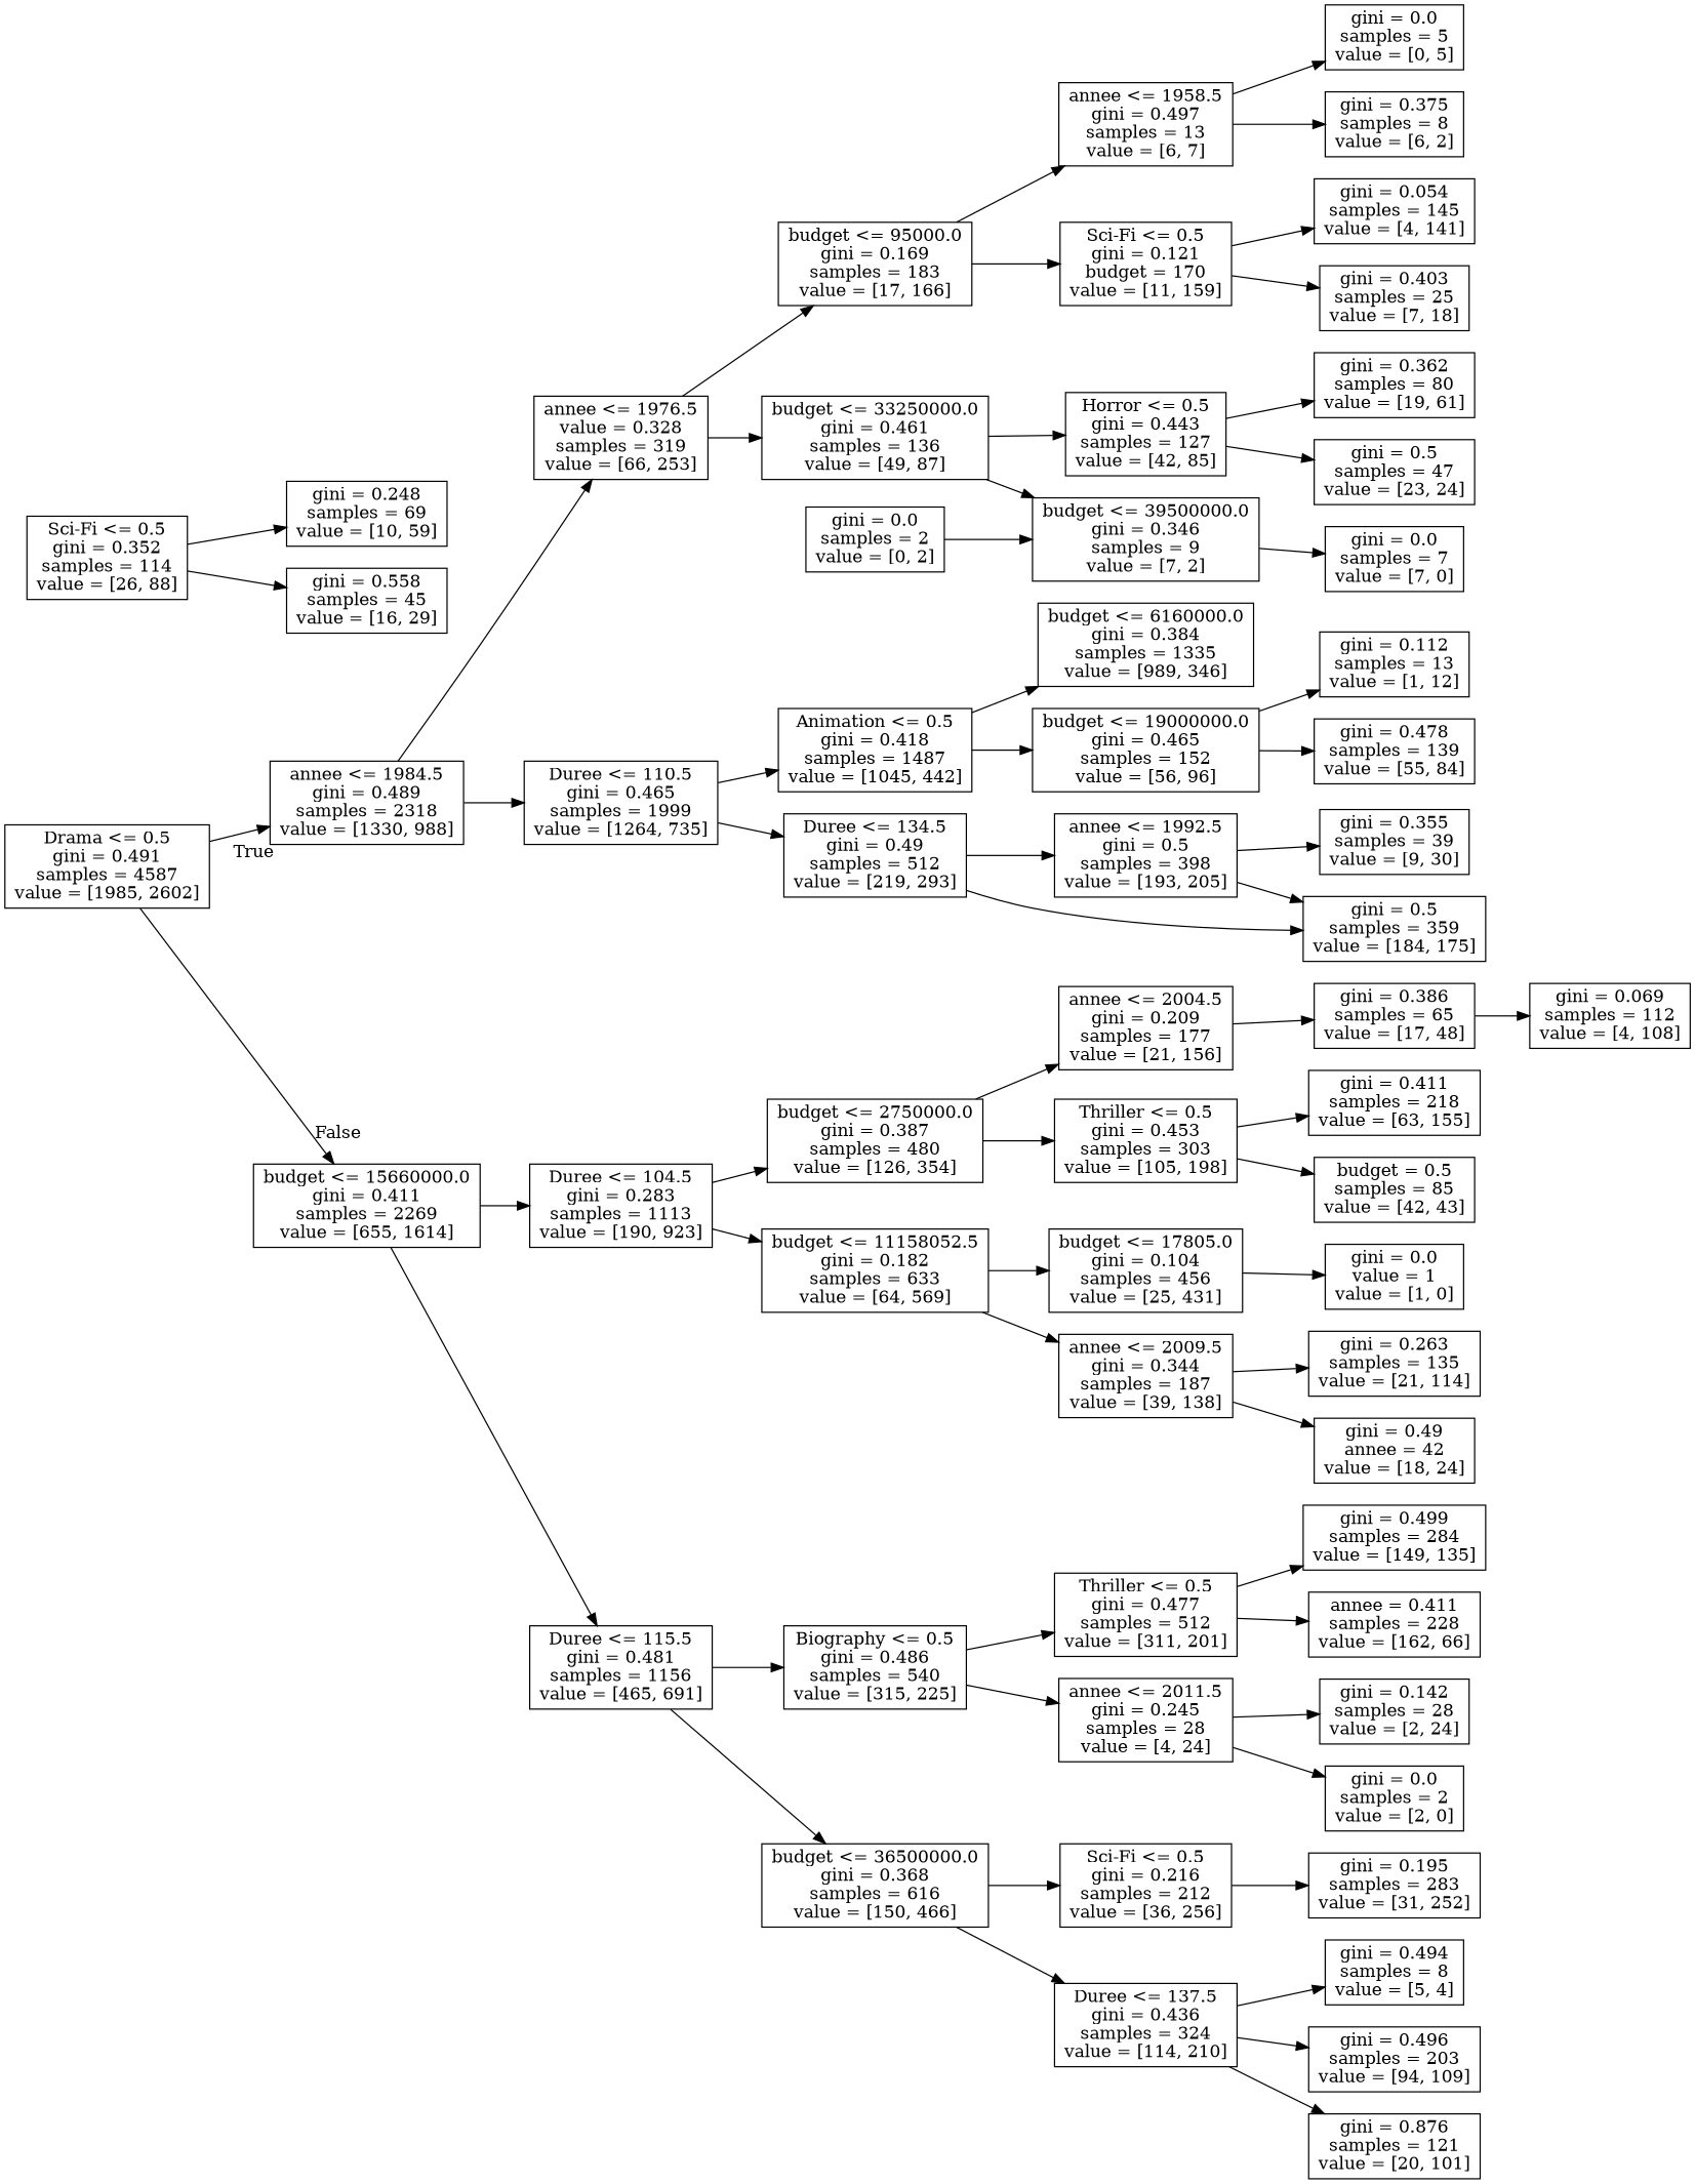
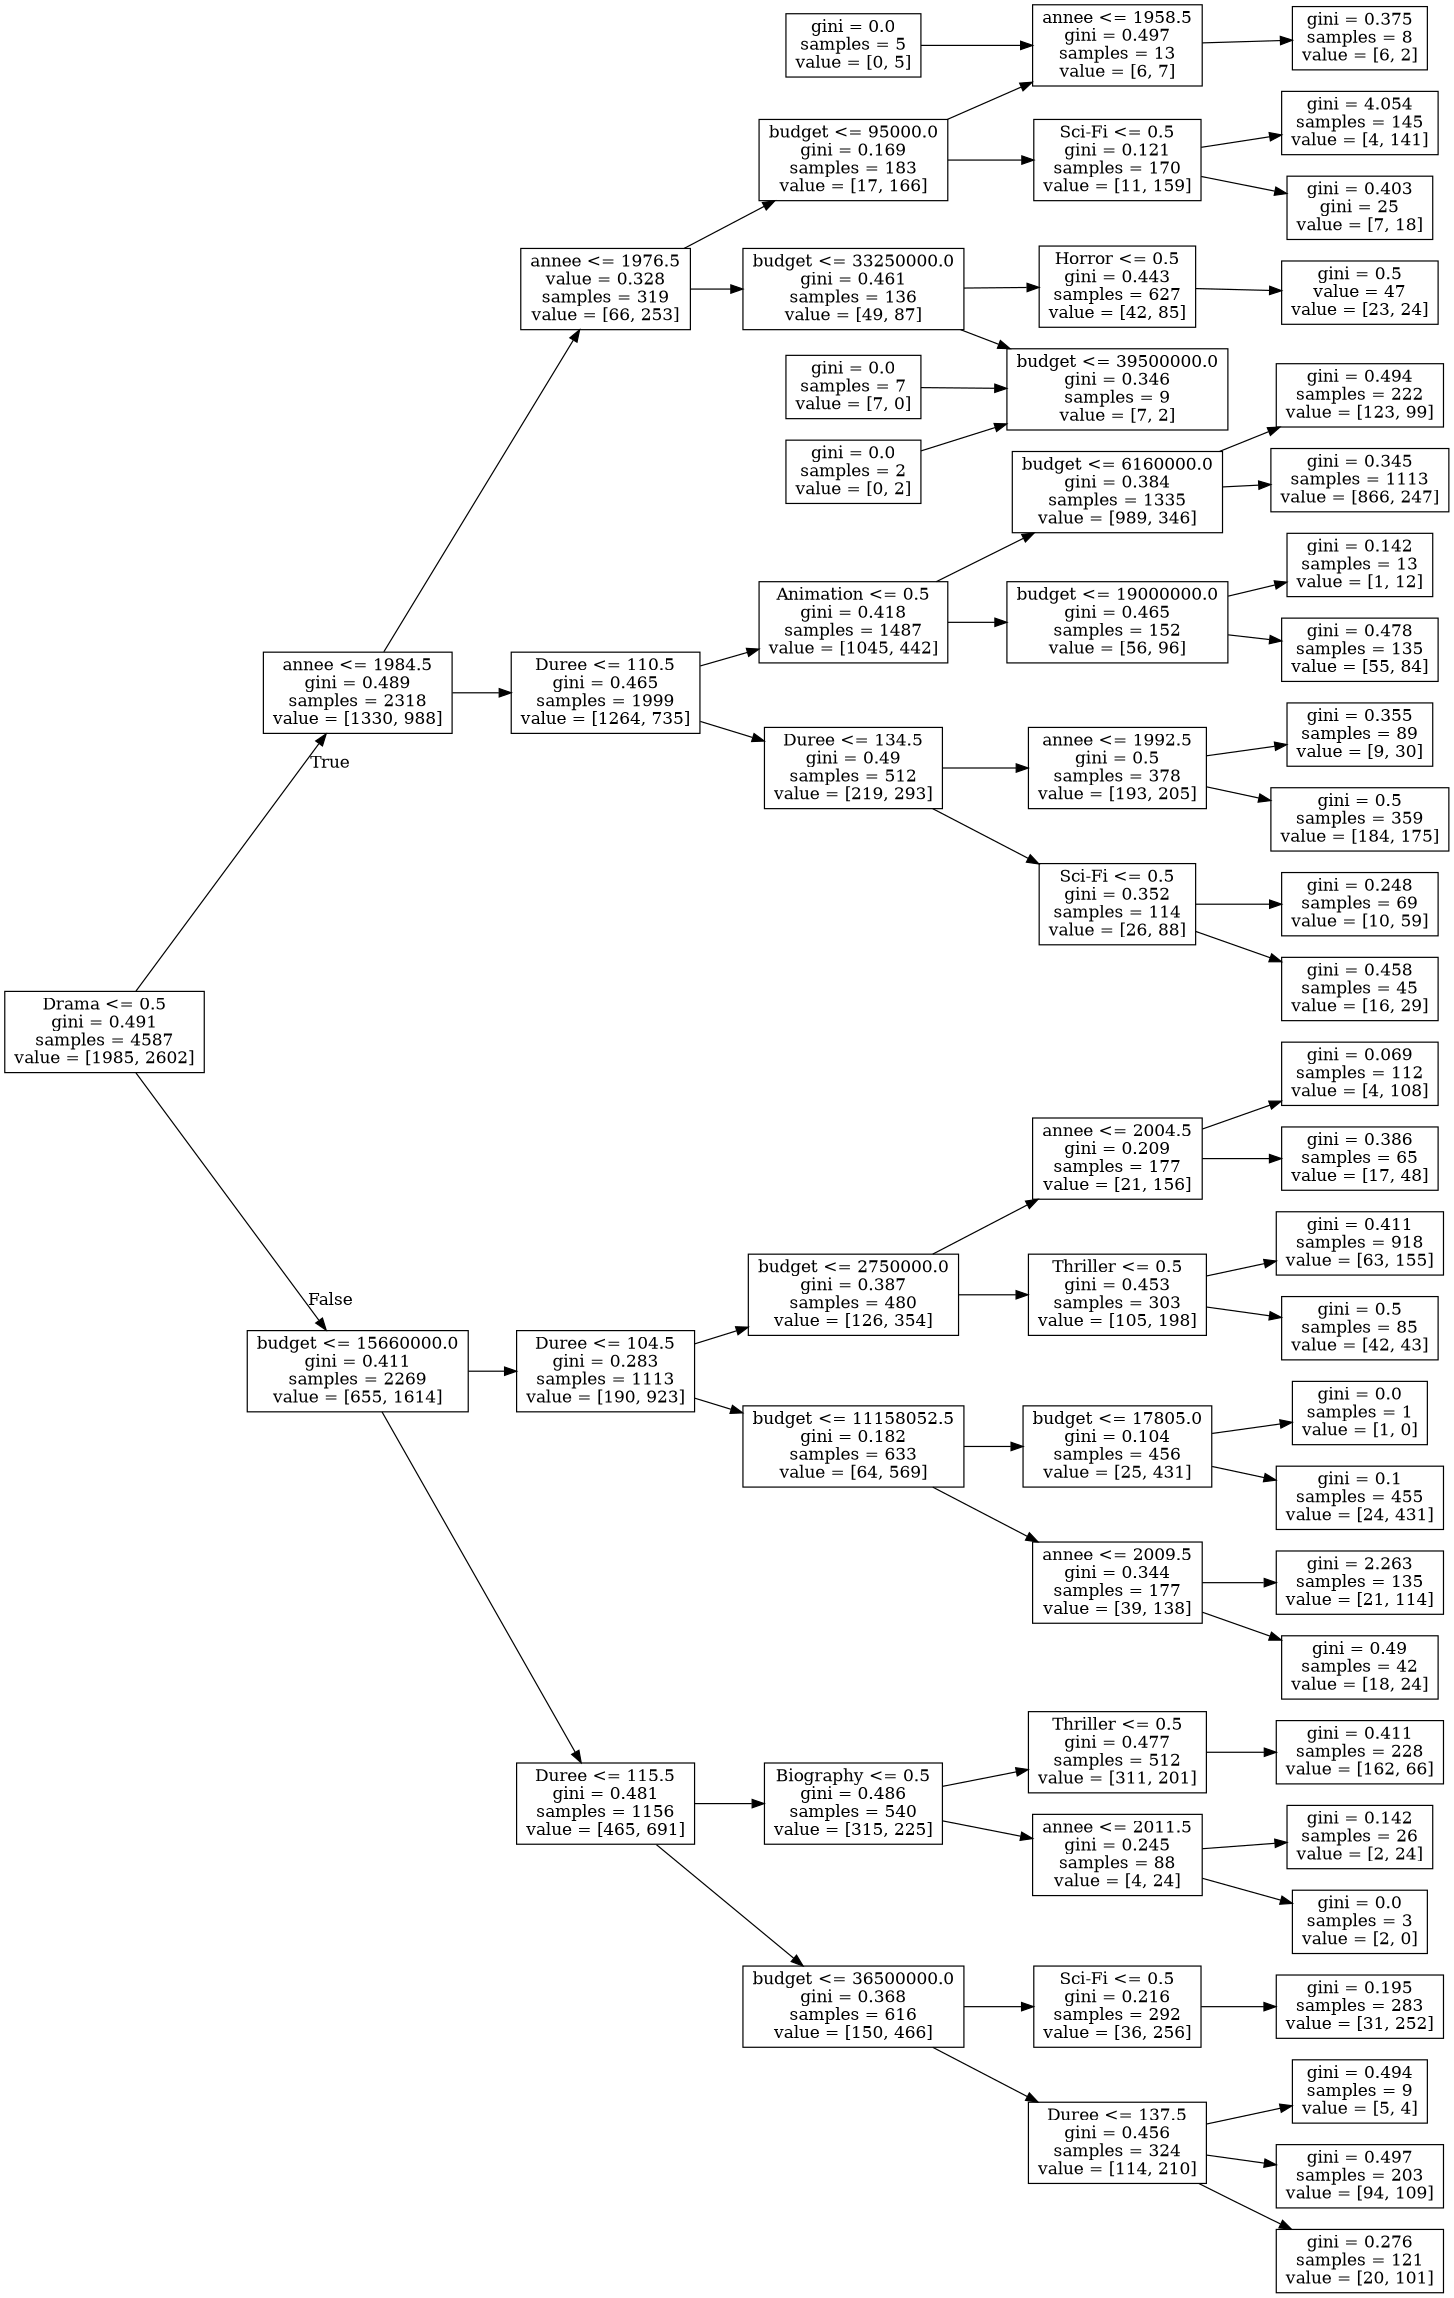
  digraph {
    rankdir=LR
    node [shape=box]
    n1 [label="Drama <= 0.5\ngini = 0.491\nsamples = 4587\nvalue = [1985, 2602]"]
    n2 [label="annee <= 1984.5\ngini = 0.489\nsamples = 2318\nvalue = [1330, 988]"]
    n3 [label="budget <= 15660000.0\ngini = 0.411\nsamples = 2269\nvalue = [655, 1614]"]
    n4 [label="annee <= 1976.5\nvalue = 0.328\nsamples = 319\nvalue = [66, 253]"]
    n5 [label="Duree <= 110.5\ngini = 0.465\nsamples = 1999\nvalue = [1264, 735]"]
    n6 [label="Duree <= 104.5\ngini = 0.283\nsamples = 1113\nvalue = [190, 923]"]
    n7 [label="Duree <= 115.5\ngini = 0.481\nsamples = 1156\nvalue = [465, 691]"]
    n8 [label="budget <= 95000.0\ngini = 0.169\nsamples = 183\nvalue = [17, 166]"]
    n9 [label="budget <= 33250000.0\ngini = 0.461\nsamples = 136\nvalue = [49, 87]"]
    n10 [label="Animation <= 0.5\ngini = 0.418\nsamples = 1487\nvalue = [1045, 442]"]
    n11 [label="Duree <= 134.5\ngini = 0.49\nsamples = 512\nvalue = [219, 293]"]
    n12 [label="annee <= 1958.5\ngini = 0.497\nsamples = 13\nvalue = [6, 7]"]
-   n13 [label="Sci-Fi <= 0.5\ngini = 0.121\nbudget = 170\nvalue = [11, 159]"]
-   n14 [label="Horror <= 0.5\ngini = 0.443\nsamples = 127\nvalue = [42, 85]"]
+   n13 [label="Sci-Fi <= 0.5\ngini = 0.121\nsamples = 170\nvalue = [11, 159]"]
+   n14 [label="Horror <= 0.5\ngini = 0.443\nsamples = 627\nvalue = [42, 85]"]
    n15 [label="budget <= 39500000.0\ngini = 0.346\nsamples = 9\nvalue = [7, 2]"]
    n16 [label="gini = 0.0\nsamples = 5\nvalue = [0, 5]"]
    n17 [label="gini = 0.375\nsamples = 8\nvalue = [6, 2]"]
-   n18 [label="gini = 0.054\nsamples = 145\nvalue = [4, 141]"]
-   n19 [label="gini = 0.403\nsamples = 25\nvalue = [7, 18]"]
-   n20 [label="gini = 0.362\nsamples = 80\nvalue = [19, 61]"]
-   n21 [label="gini = 0.5\nsamples = 47\nvalue = [23, 24]"]
+   n18 [label="gini = 4.054\nsamples = 145\nvalue = [4, 141]"]
+   n19 [label="gini = 0.403\ngini = 25\nvalue = [7, 18]"]
+   n21 [label="gini = 0.5\nvalue = 47\nvalue = [23, 24]"]
    n22 [label="gini = 0.0\nsamples = 7\nvalue = [7, 0]"]
    n23 [label="gini = 0.0\nsamples = 2\nvalue = [0, 2]"]
    n24 [label="budget <= 6160000.0\ngini = 0.384\nsamples = 1335\nvalue = [989, 346]"]
    n25 [label="budget <= 19000000.0\ngini = 0.465\nsamples = 152\nvalue = [56, 96]"]
-   n26 [label="annee <= 1992.5\ngini = 0.5\nsamples = 398\nvalue = [193, 205]"]
+   n26 [label="annee <= 1992.5\ngini = 0.5\nsamples = 378\nvalue = [193, 205]"]
    n27 [label="Sci-Fi <= 0.5\ngini = 0.352\nsamples = 114\nvalue = [26, 88]"]
-   n30 [label="gini = 0.112\nsamples = 13\nvalue = [1, 12]"]
-   n31 [label="gini = 0.478\nsamples = 139\nvalue = [55, 84]"]
-   n32 [label="gini = 0.355\nsamples = 39\nvalue = [9, 30]"]
+   n28 [label="gini = 0.494\nsamples = 222\nvalue = [123, 99]"]
+   n29 [label="gini = 0.345\nsamples = 1113\nvalue = [866, 247]"]
+   n30 [label="gini = 0.142\nsamples = 13\nvalue = [1, 12]"]
+   n31 [label="gini = 0.478\nsamples = 135\nvalue = [55, 84]"]
+   n32 [label="gini = 0.355\nsamples = 89\nvalue = [9, 30]"]
    n33 [label="gini = 0.5\nsamples = 359\nvalue = [184, 175]"]
    n34 [label="gini = 0.248\nsamples = 69\nvalue = [10, 59]"]
-   n35 [label="gini = 0.558\nsamples = 45\nvalue = [16, 29]"]
+   n35 [label="gini = 0.458\nsamples = 45\nvalue = [16, 29]"]
    n36 [label="budget <= 2750000.0\ngini = 0.387\nsamples = 480\nvalue = [126, 354]"]
    n37 [label="budget <= 11158052.5\ngini = 0.182\nsamples = 633\nvalue = [64, 569]"]
    n38 [label="Biography <= 0.5\ngini = 0.486\nsamples = 540\nvalue = [315, 225]"]
    n39 [label="budget <= 36500000.0\ngini = 0.368\nsamples = 616\nvalue = [150, 466]"]
    n40 [label="annee <= 2004.5\ngini = 0.209\nsamples = 177\nvalue = [21, 156]"]
    n41 [label="Thriller <= 0.5\ngini = 0.453\nsamples = 303\nvalue = [105, 198]"]
    n42 [label="budget <= 17805.0\ngini = 0.104\nsamples = 456\nvalue = [25, 431]"]
-   n43 [label="annee <= 2009.5\ngini = 0.344\nsamples = 187\nvalue = [39, 138]"]
+   n43 [label="annee <= 2009.5\ngini = 0.344\nsamples = 177\nvalue = [39, 138]"]
    n44 [label="gini = 0.069\nsamples = 112\nvalue = [4, 108]"]
    n45 [label="gini = 0.386\nsamples = 65\nvalue = [17, 48]"]
-   n46 [label="gini = 0.411\nsamples = 218\nvalue = [63, 155]"]
-   n47 [label="budget = 0.5\nsamples = 85\nvalue = [42, 43]"]
-   n48 [label="gini = 0.0\nvalue = 1\nvalue = [1, 0]"]
-   n50 [label="gini = 0.263\nsamples = 135\nvalue = [21, 114]"]
-   n51 [label="gini = 0.49\nannee = 42\nvalue = [18, 24]"]
+   n46 [label="gini = 0.411\nsamples = 918\nvalue = [63, 155]"]
+   n47 [label="gini = 0.5\nsamples = 85\nvalue = [42, 43]"]
+   n48 [label="gini = 0.0\nsamples = 1\nvalue = [1, 0]"]
+   n49 [label="gini = 0.1\nsamples = 455\nvalue = [24, 431]"]
+   n50 [label="gini = 2.263\nsamples = 135\nvalue = [21, 114]"]
+   n51 [label="gini = 0.49\nsamples = 42\nvalue = [18, 24]"]
    n52 [label="Thriller <= 0.5\ngini = 0.477\nsamples = 512\nvalue = [311, 201]"]
-   n53 [label="annee <= 2011.5\ngini = 0.245\nsamples = 28\nvalue = [4, 24]"]
-   n54 [label="Sci-Fi <= 0.5\ngini = 0.216\nsamples = 212\nvalue = [36, 256]"]
-   n55 [label="Duree <= 137.5\ngini = 0.436\nsamples = 324\nvalue = [114, 210]"]
-   n56 [label="gini = 0.499\nsamples = 284\nvalue = [149, 135]"]
-   n57 [label="annee = 0.411\nsamples = 228\nvalue = [162, 66]"]
-   n58 [label="gini = 0.142\nsamples = 28\nvalue = [2, 24]"]
-   n59 [label="gini = 0.0\nsamples = 2\nvalue = [2, 0]"]
+   n53 [label="annee <= 2011.5\ngini = 0.245\nsamples = 88\nvalue = [4, 24]"]
+   n54 [label="Sci-Fi <= 0.5\ngini = 0.216\nsamples = 292\nvalue = [36, 256]"]
+   n55 [label="Duree <= 137.5\ngini = 0.456\nsamples = 324\nvalue = [114, 210]"]
+   n57 [label="gini = 0.411\nsamples = 228\nvalue = [162, 66]"]
+   n58 [label="gini = 0.142\nsamples = 26\nvalue = [2, 24]"]
+   n59 [label="gini = 0.0\nsamples = 3\nvalue = [2, 0]"]
    n60 [label="gini = 0.195\nsamples = 283\nvalue = [31, 252]"]
-   n61 [label="gini = 0.494\nsamples = 8\nvalue = [5, 4]"]
-   n62 [label="gini = 0.496\nsamples = 203\nvalue = [94, 109]"]
-   n63 [label="gini = 0.876\nsamples = 121\nvalue = [20, 101]"]
+   n61 [label="gini = 0.494\nsamples = 9\nvalue = [5, 4]"]
+   n62 [label="gini = 0.497\nsamples = 203\nvalue = [94, 109]"]
+   n63 [label="gini = 0.276\nsamples = 121\nvalue = [20, 101]"]
    n1 -> n2 [headlabel=True labelangle=45 labeldistance=2.5]
    n1 -> n3 [headlabel=False labelangle=-45 labeldistance=2.5]
    n2 -> n4
    n2 -> n5
    n3 -> n6
    n3 -> n7
    n4 -> n8
    n4 -> n9
    n5 -> n10
    n5 -> n11
    n6 -> n36
    n6 -> n37
    n7 -> n38
    n7 -> n39
    n8 -> n12
    n8 -> n13
    n9 -> n14
    n9 -> n15
    n10 -> n24
    n10 -> n25
    n11 -> n26
-   n11 -> n33
-   n12 -> n16
+   n11 -> n27
+   n16 -> n12
    n12 -> n17
    n13 -> n18
    n13 -> n19
-   n14 -> n20
    n14 -> n21
-   n15 -> n22
+   n22 -> n15
    n23 -> n15
+   n24 -> n28
+   n24 -> n29
    n25 -> n30
    n25 -> n31
    n26 -> n32
    n26 -> n33
    n27 -> n34
    n27 -> n35
    n36 -> n40
    n36 -> n41
    n37 -> n42
    n37 -> n43
    n38 -> n52
    n38 -> n53
    n39 -> n54
    n39 -> n55
-   n45 -> n44
+   n40 -> n44
    n40 -> n45
    n41 -> n46
    n41 -> n47
    n42 -> n48
+   n42 -> n49
    n43 -> n50
    n43 -> n51
-   n52 -> n56
    n52 -> n57
    n53 -> n58
    n53 -> n59
    n54 -> n60
    n55 -> n61
    n55 -> n62
    n55 -> n63
  }
